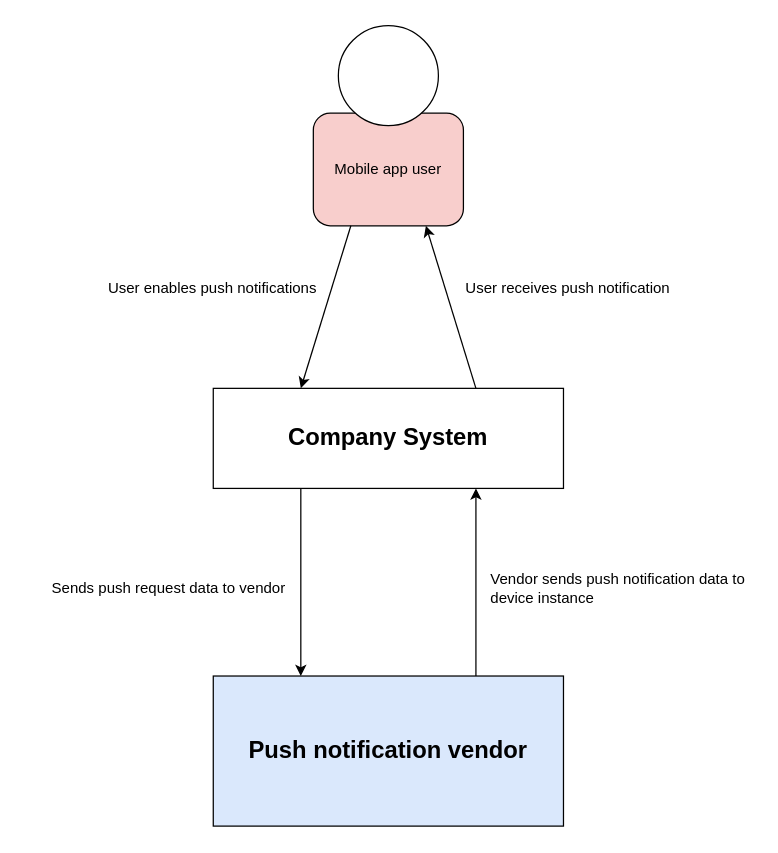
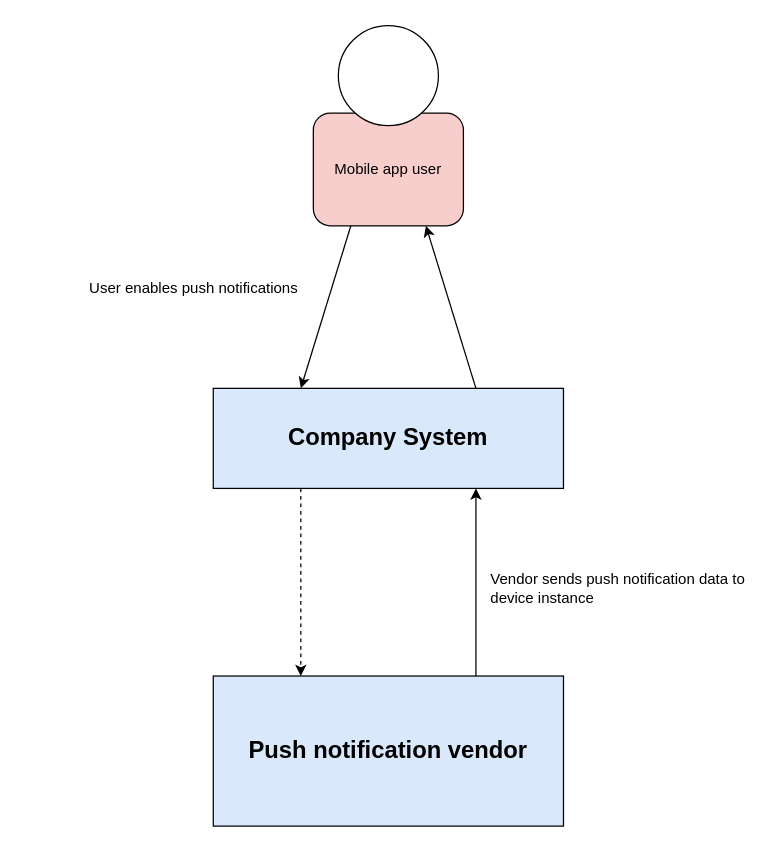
  <mxCell id="0" />
  <mxCell id="1" parent="0" />
- <mxCell id="2" value="&lt;font style=&quot;font-size: 19px;&quot;&gt;&lt;b&gt;Company System&lt;/b&gt;&lt;br&gt;&lt;/font&gt;" style="rounded=0;whiteSpace=wrap;html=1;" parent="1" vertex="1"><mxGeometry x="170" y="310" width="280" height="80" as="geometry" /></mxCell>
+ <mxCell id="2" value="&lt;font style=&quot;font-size: 19px;&quot;&gt;&lt;b&gt;Company System&lt;/b&gt;&lt;br&gt;&lt;/font&gt;" style="rounded=0;whiteSpace=wrap;html=1;fillColor=#dae8fc;" parent="1" vertex="1"><mxGeometry x="170" y="310" width="280" height="80" as="geometry" /></mxCell>
  <mxCell id="3" value="" style="endArrow=classic;html=1;rounded=0;exitX=1;exitY=0.5;exitDx=0;exitDy=0;entryX=0;entryY=0.5;entryDx=0;entryDy=0;strokeColor=none;" parent="1" source="2" edge="1"><mxGeometry width="50" height="50" relative="1" as="geometry"><mxPoint x="280" y="520" as="sourcePoint" /><mxPoint x="370" y="110" as="targetPoint" /></mxGeometry></mxCell>
  <mxCell id="4" value="&lt;font style=&quot;font-size: 19px;&quot;&gt;&lt;b&gt;Push notification vendor&lt;/b&gt;&lt;br&gt;&lt;/font&gt;" style="rounded=0;whiteSpace=wrap;html=1;fillColor=#dae8fc;" parent="1" vertex="1"><mxGeometry x="170" y="540" width="280" height="120" as="geometry" /></mxCell>
- <mxCell id="5" value="Sends push request data to vendor" style="text;html=1;strokeColor=none;fillColor=none;align=right;verticalAlign=middle;whiteSpace=wrap;rounded=0;" parent="1" vertex="1"><mxGeometry x="20" y="440" width="210" height="60" as="geometry" /></mxCell>
  <mxCell id="6" value="Mobile app user" style="rounded=1;whiteSpace=wrap;html=1;fillColor=#f8cecc;" parent="1" vertex="1"><mxGeometry x="250" y="90" width="120" height="90" as="geometry" /></mxCell>
  <mxCell id="7" value="" style="ellipse;whiteSpace=wrap;html=1;aspect=fixed;" parent="1" vertex="1"><mxGeometry x="270" y="20" width="80" height="80" as="geometry" /></mxCell>
  <mxCell id="8" value="Vendor sends push notification data to device instance" style="text;html=1;strokeColor=none;fillColor=none;align=left;verticalAlign=middle;whiteSpace=wrap;rounded=0;" parent="1" vertex="1"><mxGeometry x="390" y="420" width="210" height="100" as="geometry" /></mxCell>
  <mxCell id="9" value="" style="endArrow=classic;html=1;rounded=0;exitX=0.25;exitY=1;exitDx=0;exitDy=0;entryX=0.25;entryY=0;entryDx=0;entryDy=0;" parent="1" source="6" target="2" edge="1"><mxGeometry width="50" height="50" relative="1" as="geometry"><mxPoint x="410" y="360" as="sourcePoint" /><mxPoint x="460" y="310" as="targetPoint" /></mxGeometry></mxCell>
- <mxCell id="10" value="" style="endArrow=classic;html=1;rounded=0;exitX=0.25;exitY=1;exitDx=0;exitDy=0;entryX=0.25;entryY=0;entryDx=0;entryDy=0;" parent="1" source="2" target="4" edge="1"><mxGeometry width="50" height="50" relative="1" as="geometry"><mxPoint x="600" y="410" as="sourcePoint" /><mxPoint x="240" y="530" as="targetPoint" /></mxGeometry></mxCell>
+ <mxCell id="10" value="" style="endArrow=classic;html=1;rounded=0;exitX=0.25;exitY=1;exitDx=0;exitDy=0;entryX=0.25;entryY=0;entryDx=0;entryDy=0;dashed=1;" parent="1" source="2" target="4" edge="1"><mxGeometry width="50" height="50" relative="1" as="geometry"><mxPoint x="600" y="410" as="sourcePoint" /><mxPoint x="240" y="530" as="targetPoint" /></mxGeometry></mxCell>
  <mxCell id="11" value="" style="endArrow=classic;html=1;rounded=0;exitX=0.75;exitY=0;exitDx=0;exitDy=0;" parent="1" source="4" edge="1"><mxGeometry width="50" height="50" relative="1" as="geometry"><mxPoint x="600" y="410" as="sourcePoint" /><mxPoint x="380" y="390" as="targetPoint" /></mxGeometry></mxCell>
- <mxCell id="12" value="User enables push notifications" style="text;html=1;strokeColor=none;fillColor=none;align=right;verticalAlign=middle;whiteSpace=wrap;rounded=0;" parent="1" vertex="1"><mxGeometry x="45" y="200" width="210" height="60" as="geometry" /></mxCell>
- <mxCell id="13" value="User receives push notification" style="text;html=1;strokeColor=none;fillColor=none;align=left;verticalAlign=middle;whiteSpace=wrap;rounded=0;" parent="1" vertex="1"><mxGeometry x="370" y="180" width="210" height="100" as="geometry" /></mxCell>
+ <mxCell id="12" value="User enables push notifications" style="text;html=1;strokeColor=none;fillColor=none;align=right;verticalAlign=middle;whiteSpace=wrap;rounded=0;" parent="1" vertex="1"><mxGeometry x="30" y="200" width="210" height="60" as="geometry" /></mxCell>
  <mxCell id="14" value="" style="endArrow=classic;html=1;rounded=0;exitX=0.75;exitY=0;exitDx=0;exitDy=0;entryX=0.75;entryY=1;entryDx=0;entryDy=0;" parent="1" source="2" target="6" edge="1"><mxGeometry width="50" height="50" relative="1" as="geometry"><mxPoint x="600" y="410" as="sourcePoint" /><mxPoint x="650" y="360" as="targetPoint" /></mxGeometry></mxCell>
